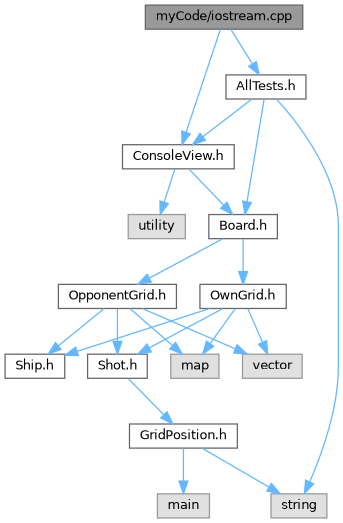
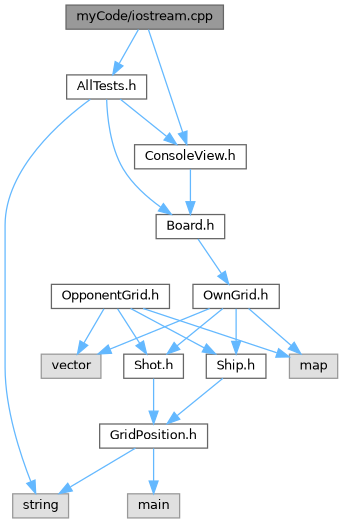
  digraph {
    node [color=grey40 fillcolor=white fontname=Helvetica fontsize=10 shape=box style=filled]
    edge [color=steelblue1 fontname=Helvetica fontsize=10 labelfontname=Helvetica labelfontsize=10 style=solid]
    n1 [color=gray40 fillcolor=grey60 fontcolor=black height=0.2 label="myCode/iostream.cpp" width=0.4]
    n2 [height=0.2 label="ConsoleView.h" width=0.4]
    n3 [height=0.2 label="AllTests.h" width=0.4]
    n4 [height=0.2 label="Board.h" width=0.4]
-   n5 [color=grey60 fillcolor="#E0E0E0" height=0.2 label=utility width=0.4]
    n6 [color=grey60 fillcolor="#E0E0E0" height=0.2 label=string width=0.4]
    n7 [height=0.2 label="OwnGrid.h" width=0.4]
    n8 [height=0.2 label="OpponentGrid.h" width=0.4]
    n9 [color=grey60 fillcolor="#E0E0E0" height=0.2 label=vector width=0.4]
    n10 [height=0.2 label="Ship.h" width=0.4]
    n11 [height=0.2 label="Shot.h" width=0.4]
    n12 [color=grey60 fillcolor="#E0E0E0" height=0.2 label=map width=0.4]
    n13 [height=0.2 label="GridPosition.h" width=0.4]
    n14 [color=grey60 fillcolor="#E0E0E0" height=0.2 label=main width=0.4]
    n1 -> n2
    n1 -> n3
    n2 -> n4
-   n2 -> n5
    n3 -> n2
    n3 -> n4
    n3 -> n6
    n4 -> n7
-   n4 -> n8
    n7 -> n9
    n7 -> n10
    n7 -> n11
    n7 -> n12
    n8 -> n9
    n8 -> n10
    n8 -> n11
    n8 -> n12
+   n10 -> n13
    n11 -> n13
    n13 -> n6
    n13 -> n14
  }
